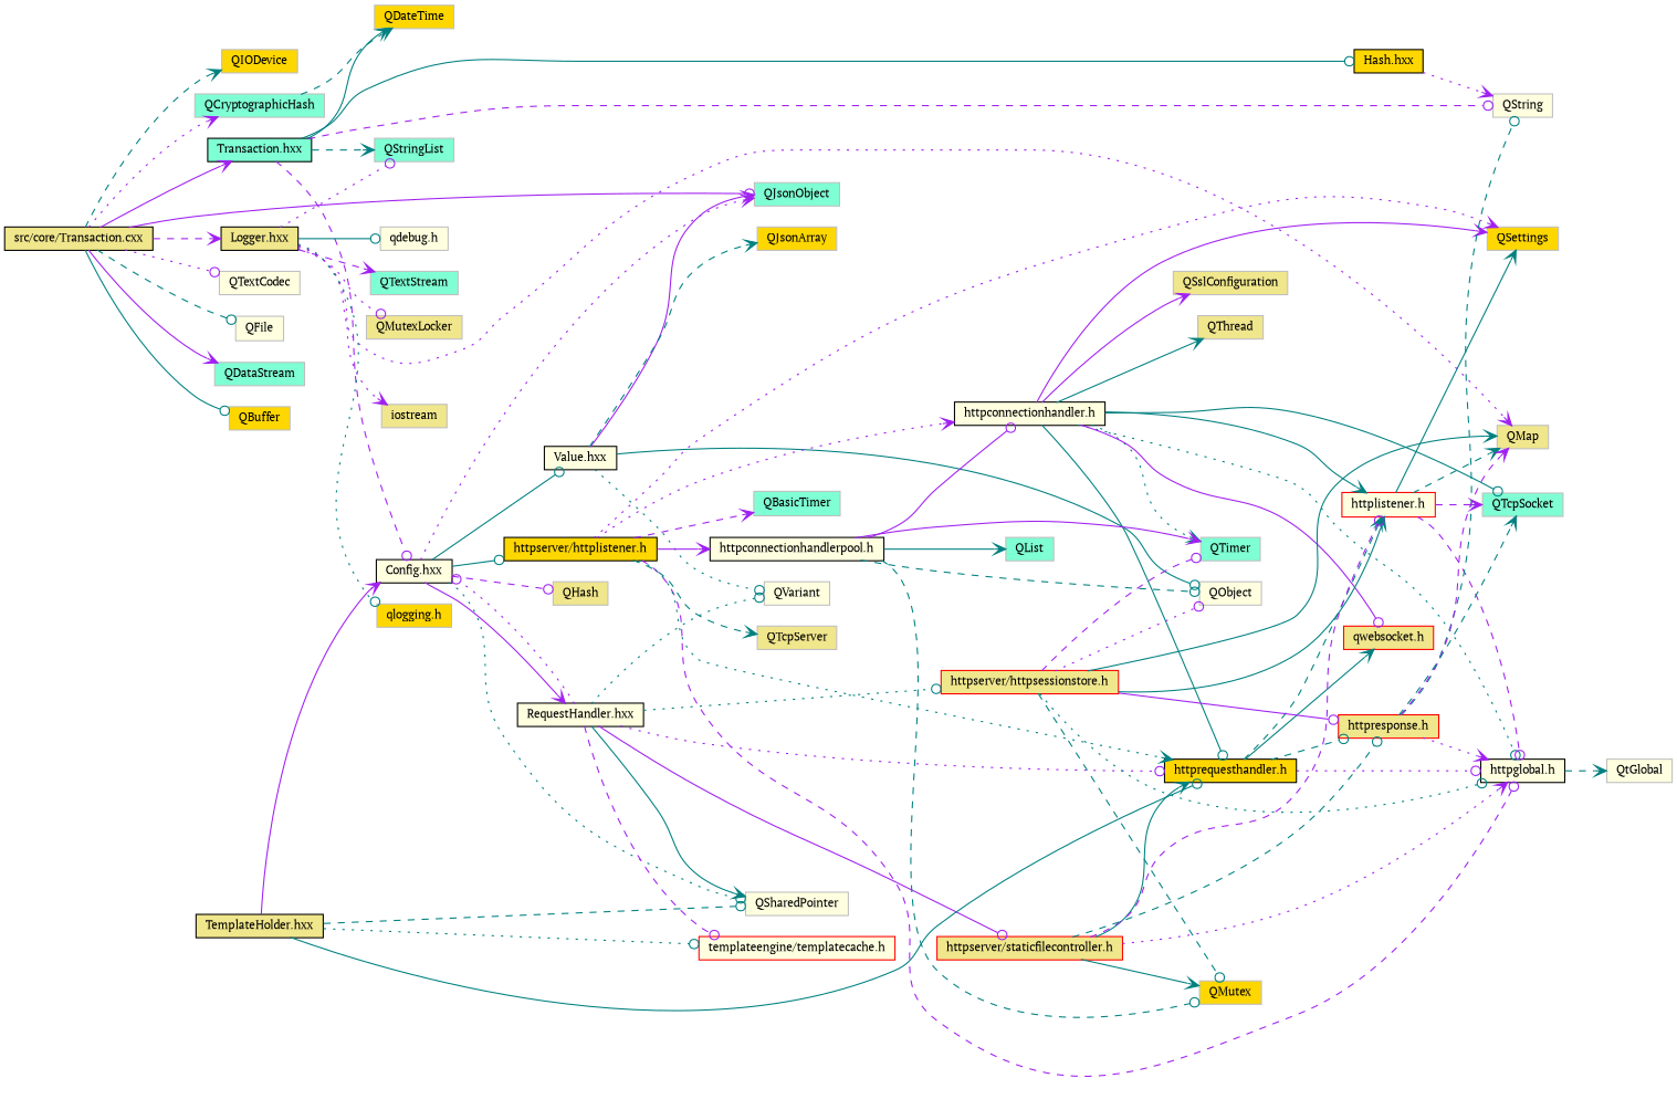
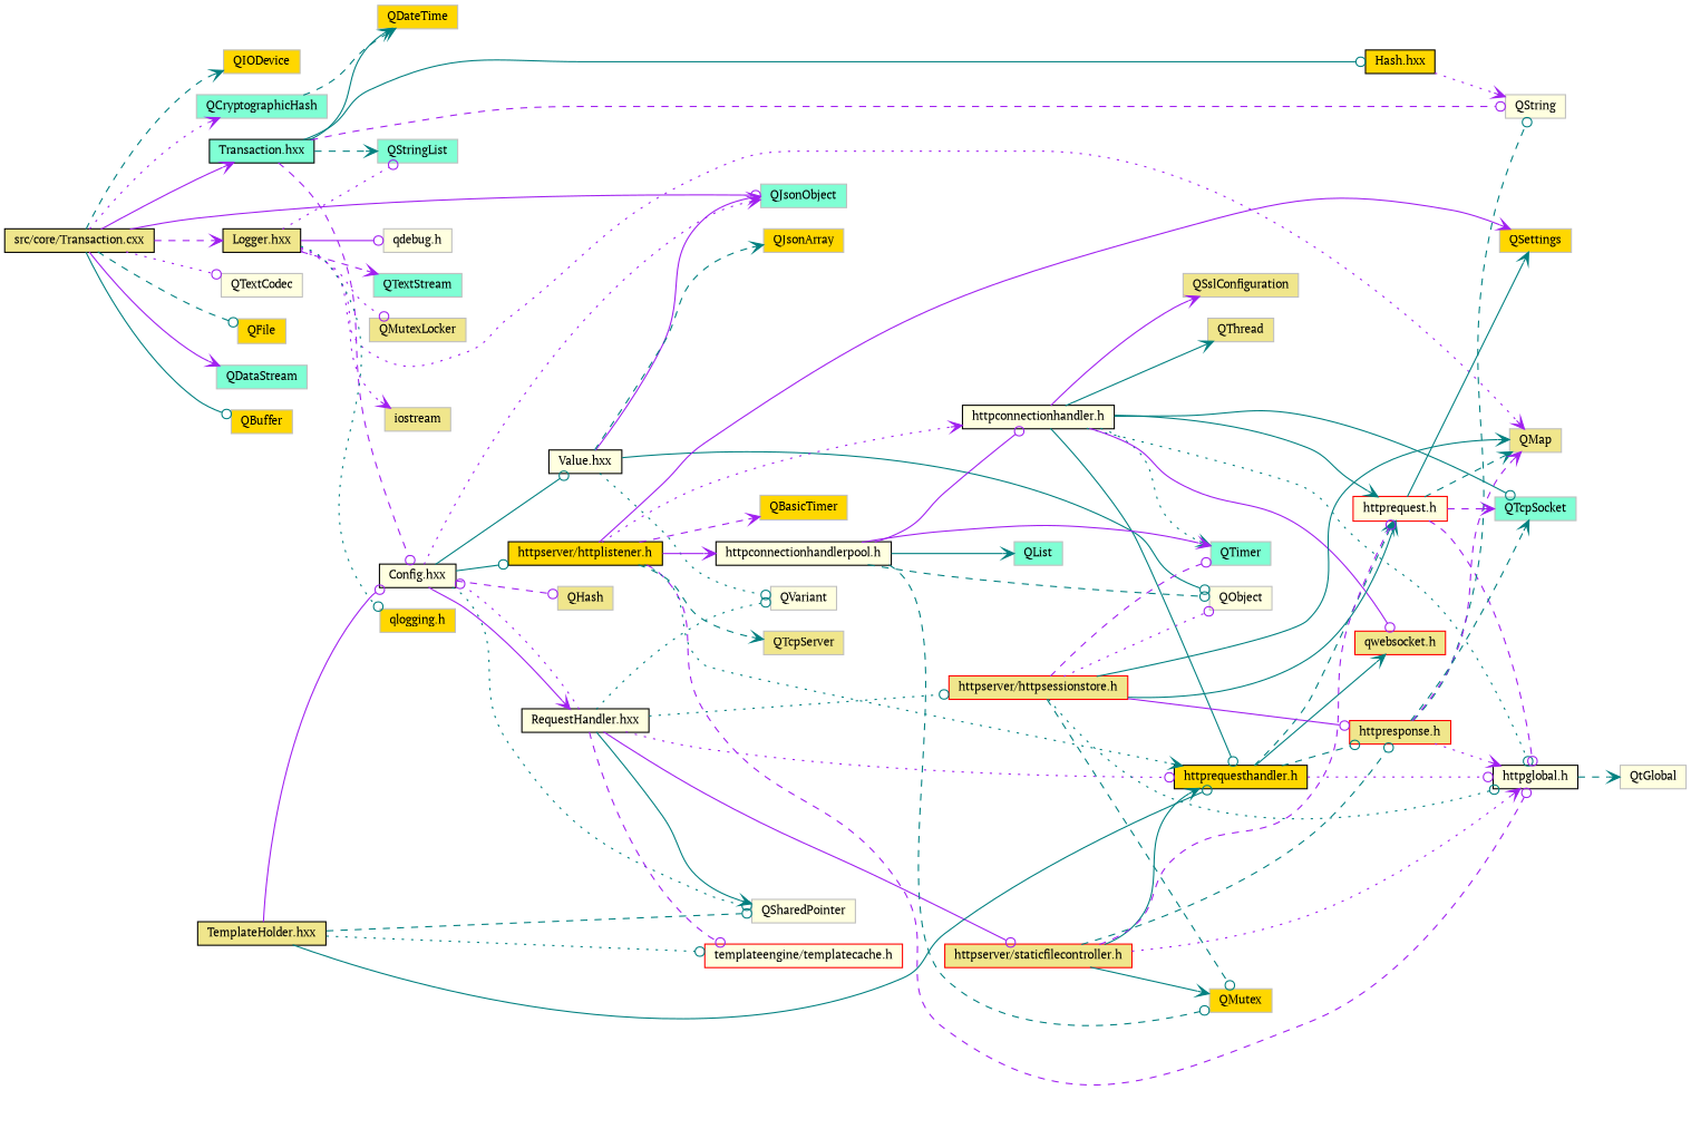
  digraph {
    fontname="PT Serif"
    rankdir=LR
    node [color=grey75 fillcolor=lightyellow fontname="PT Serif" fontsize=10 shape=record style=filled]
    edge [arrowhead=odot color=teal fontname="PT Serif" fontsize=10 labelfontname=Helvetica labelfontsize=10 style=solid]
    n1 [color=black fillcolor=khaki fontcolor=black height=0.2 label="src/core/Transaction.cxx" width=0.4]
    n2 [color=black fillcolor=aquamarine height=0.2 label="Transaction.hxx" width=0.4]
    n3 [fillcolor=aquamarine height=0.2 label=QJsonObject width=0.4]
    n4 [color=black fillcolor=khaki height=0.2 label="Logger.hxx" width=0.4]
    n5 [fillcolor=aquamarine height=0.2 label=QCryptographicHash width=0.4]
    n6 [height=0.2 label=QTextCodec width=0.4]
-   n7 [height=0.2 label=QFile width=0.4]
+   n7 [fillcolor=gold height=0.2 label=QFile width=0.4]
    n8 [fillcolor=aquamarine height=0.2 label=QDataStream width=0.4]
    n9 [fillcolor=gold height=0.2 label=QBuffer width=0.4]
    n10 [fillcolor=gold height=0.2 label=QIODevice width=0.4]
    n11 [color=black fillcolor=gold height=0.2 label="Hash.hxx" width=0.4]
    n12 [height=0.2 label=QString width=0.4]
    n13 [color=black height=0.2 label="Config.hxx" width=0.4]
    n14 [fillcolor=aquamarine height=0.2 label=QStringList width=0.4]
    n15 [fillcolor=gold height=0.2 label=QDateTime width=0.4]
    n16 [fillcolor=khaki height=0.2 label=QMap width=0.4]
    n17 [fillcolor=khaki height=0.2 label=iostream width=0.4]
    n18 [fillcolor=gold height=0.2 label="qlogging.h" width=0.4]
    n19 [height=0.2 label="qdebug.h" width=0.4]
    n20 [fillcolor=aquamarine height=0.2 label=QTextStream width=0.4]
    n21 [fillcolor=khaki height=0.2 label=QMutexLocker width=0.4]
    n22 [color=black height=0.2 label="Value.hxx" width=0.4]
    n23 [color=black fillcolor=gold height=0.2 label="httpserver/httplistener.h" width=0.4]
    n24 [color=black height=0.2 label="RequestHandler.hxx" width=0.4]
    n25 [height=0.2 label=QSharedPointer width=0.4]
    n26 [fillcolor=khaki height=0.2 label=QHash width=0.4]
    n27 [height=0.2 label=QObject width=0.4]
    n28 [height=0.2 label=QVariant width=0.4]
    n29 [fillcolor=gold height=0.2 label=QJsonArray width=0.4]
    n30 [fillcolor=khaki height=0.2 label=QTcpServer width=0.4]
    n31 [fillcolor=gold height=0.2 label=QSettings width=0.4]
-   n32 [fillcolor=aquamarine height=0.2 label=QBasicTimer width=0.4]
+   n32 [fillcolor=gold height=0.2 label=QBasicTimer width=0.4]
    n33 [color=black height=0.2 label="httpglobal.h" width=0.4]
    n34 [color=black height=0.2 label="httpconnectionhandler.h" width=0.4]
    n35 [color=black fillcolor=gold height=0.2 label="httprequesthandler.h" width=0.4]
    n36 [color=black height=0.2 label="httpconnectionhandlerpool.h" width=0.4]
    n37 [color=red height=0.2 label="templateengine/templatecache.h" width=0.4]
    n38 [color=red fillcolor=khaki height=0.2 label="httpserver/httpsessionstore.h" width=0.4]
    n39 [color=red fillcolor=khaki height=0.2 label="httpserver/staticfilecontroller.h" width=0.4]
    n40 [height=0.2 label=QtGlobal width=0.4]
    n41 [fillcolor=khaki height=0.2 label=QSslConfiguration width=0.4]
    n42 [fillcolor=aquamarine height=0.2 label=QTcpSocket width=0.4]
    n43 [fillcolor=aquamarine height=0.2 label=QTimer width=0.4]
    n44 [fillcolor=khaki height=0.2 label=QThread width=0.4]
-   n45 [color=red height=0.2 label="httplistener.h" width=0.4]
+   n45 [color=red height=0.2 label="httprequest.h" width=0.4]
    n46 [color=red fillcolor=khaki height=0.2 label="qwebsocket.h" width=0.4]
    n47 [color=red fillcolor=khaki height=0.2 label="httpresponse.h" width=0.4]
    n48 [fillcolor=aquamarine height=0.2 label=QList width=0.4]
    n49 [fillcolor=gold height=0.2 label=QMutex width=0.4]
    n50 [color=black fillcolor=khaki height=0.2 label="TemplateHolder.hxx" width=0.4]
    n1 -> n2 [arrowhead=vee color=purple]
    n1 -> n3 [color=purple]
    n1 -> n4 [arrowhead=vee color=purple style=dashed]
    n1 -> n5 [arrowhead=vee color=purple style=dotted]
    n1 -> n6 [color=purple style=dotted]
    n1 -> n7 [style=dashed]
    n1 -> n8 [arrowhead=vee color=purple]
    n1 -> n9
    n1 -> n10 [arrowhead=vee style=dashed]
    n2 -> n11
    n2 -> n12 [color=purple style=dashed]
    n2 -> n13 [color=purple style=dashed]
    n2 -> n14 [arrowhead=vee style=dashed]
    n2 -> n15 [arrowhead=vee]
    n4 -> n14 [color=purple style=dotted]
    n4 -> n16 [arrowhead=vee color=purple style=dotted]
    n4 -> n17 [arrowhead=vee color=purple style=dotted]
    n4 -> n18 [style=dotted]
-   n4 -> n19
+   n4 -> n19 [color=purple]
    n4 -> n20 [arrowhead=vee color=purple style=dashed]
    n4 -> n21 [color=purple style=dotted]
    n5 -> n15 [arrowhead=vee style=dashed]
    n11 -> n12 [arrowhead=vee color=purple style=dotted]
    n13 -> n3 [arrowhead=vee color=purple style=dotted]
    n13 -> n22
    n13 -> n23
    n13 -> n24 [arrowhead=vee color=purple]
    n13 -> n25 [style=dotted]
    n13 -> n26 [color=purple style=dashed]
    n22 -> n3 [arrowhead=vee color=purple]
    n22 -> n27
    n22 -> n28 [style=dotted]
    n22 -> n29 [arrowhead=vee style=dashed]
    n23 -> n30 [arrowhead=vee style=dashed]
-   n23 -> n31 [arrowhead=vee color=purple style=dotted]
+   n23 -> n31 [arrowhead=vee color=purple]
    n23 -> n32 [arrowhead=vee color=purple style=dashed]
    n23 -> n33 [color=purple style=dashed]
    n23 -> n34 [arrowhead=vee color=purple style=dotted]
    n23 -> n35 [arrowhead=vee style=dotted]
    n23 -> n36 [arrowhead=vee color=purple]
    n24 -> n13 [color=purple style=dotted]
    n24 -> n25 [arrowhead=vee]
    n24 -> n28 [style=dotted]
    n24 -> n35 [color=purple style=dotted]
    n24 -> n37 [color=purple style=dashed]
    n24 -> n38 [style=dotted]
    n24 -> n39 [color=purple]
    n33 -> n40 [arrowhead=vee style=dashed]
-   n34 -> n31 [arrowhead=vee color=purple]
    n34 -> n33 [style=dotted]
    n34 -> n35
    n34 -> n41 [arrowhead=vee color=purple]
    n34 -> n42
    n34 -> n43 [arrowhead=vee style=dotted]
    n34 -> n44 [arrowhead=vee]
    n34 -> n45 [arrowhead=vee]
    n34 -> n46 [color=purple]
    n35 -> n33 [color=purple style=dotted]
    n35 -> n45 [arrowhead=vee style=dashed]
    n35 -> n46 [arrowhead=vee]
    n35 -> n47 [style=dashed]
    n36 -> n27 [style=dashed]
    n36 -> n34 [color=purple]
    n36 -> n43 [arrowhead=vee color=purple]
    n36 -> n48 [arrowhead=vee]
    n36 -> n49 [style=dashed]
    n38 -> n16 [arrowhead=vee]
    n38 -> n27 [color=purple style=dotted]
    n38 -> n33 [style=dotted]
    n38 -> n43 [color=purple style=dashed]
    n38 -> n45 [arrowhead=vee]
    n38 -> n47 [color=purple]
    n38 -> n49 [style=dashed]
    n39 -> n33 [arrowhead=vee color=purple style=dotted]
    n39 -> n35 [arrowhead=vee]
    n39 -> n45 [color=purple style=dashed]
    n39 -> n47 [style=dashed]
    n39 -> n49 [arrowhead=vee]
    n45 -> n16 [arrowhead=vee style=dashed]
    n45 -> n31 [arrowhead=vee]
    n45 -> n33 [color=purple style=dashed]
    n45 -> n42 [arrowhead=vee color=purple style=dashed]
    n47 -> n12 [style=dashed]
    n47 -> n16 [arrowhead=vee color=purple style=dashed]
    n47 -> n33 [arrowhead=vee color=purple style=dotted]
    n47 -> n42 [arrowhead=vee style=dashed]
-   n50 -> n13 [arrowhead=vee color=purple]
+   n50 -> n13 [color=purple]
    n50 -> n25 [style=dashed]
    n50 -> n35
    n50 -> n37 [style=dotted]
  }
